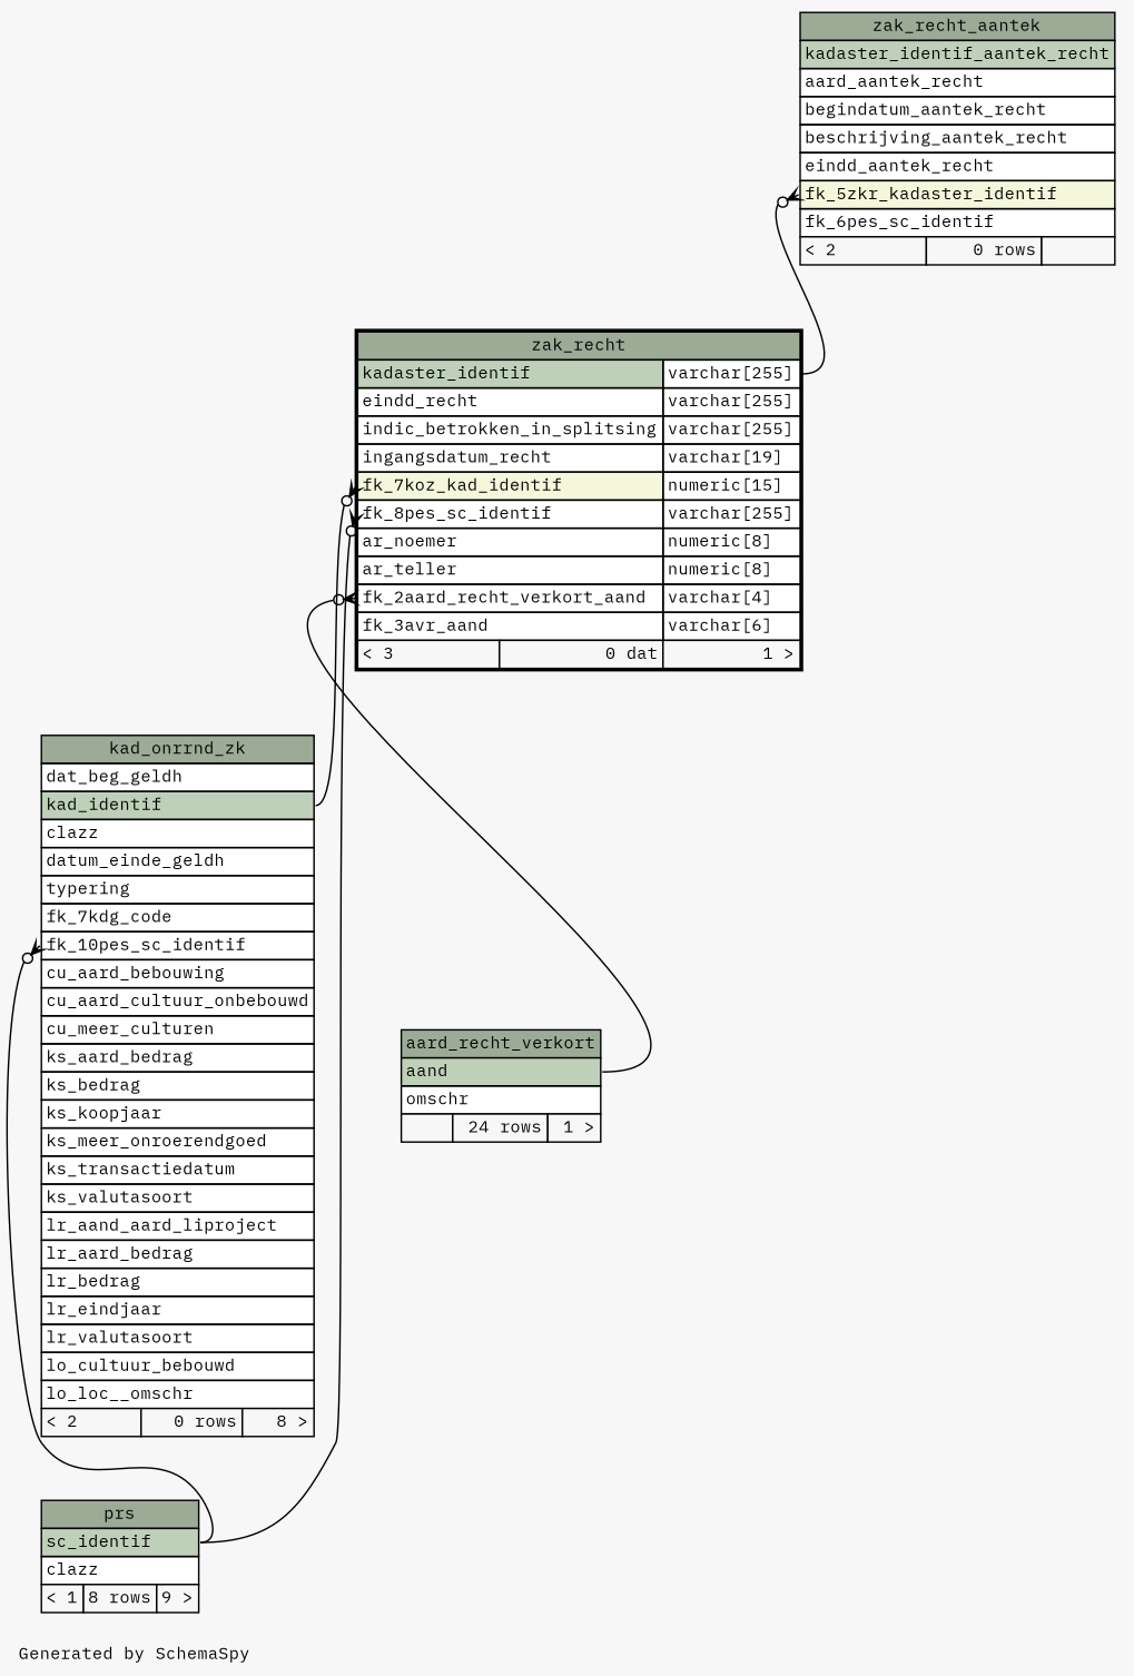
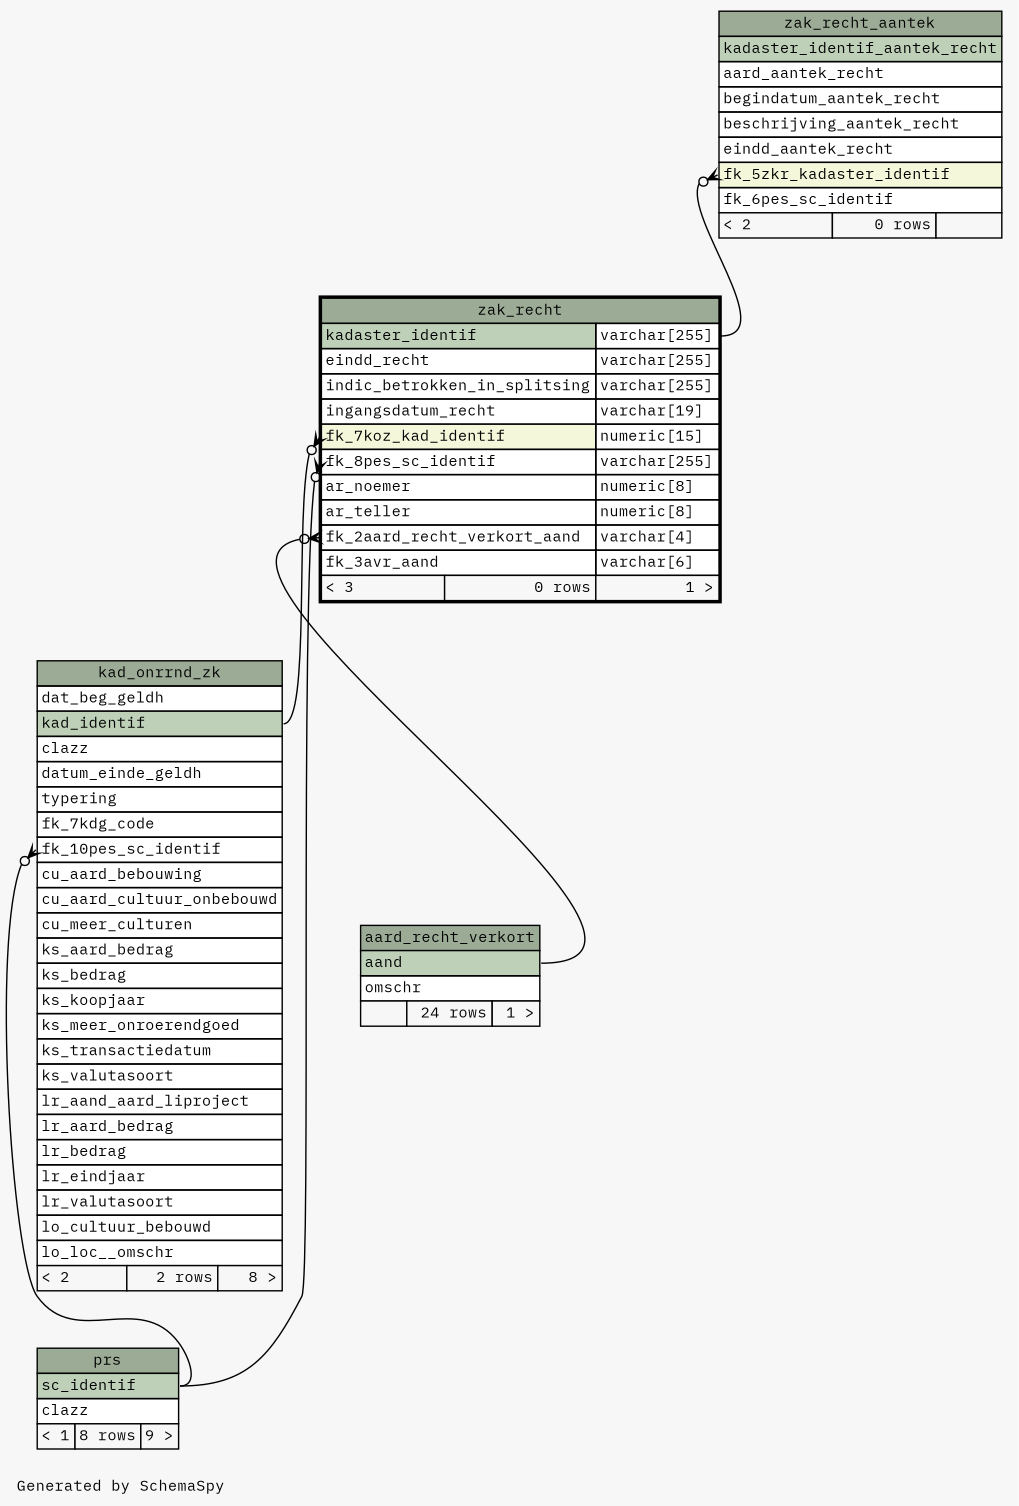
  digraph {
    bgcolor="#f7f7f7"
    fontname="IBM Plex Mono"
    fontsize=11
    label="\nGenerated by SchemaSpy"
    labeljust=l
    nodesep=0.18
    rankdir=TB
    ranksep=0.46
    node [fontname="IBM Plex Mono" fontsize=11 shape=plaintext]
    edge [arrowhead=none arrowsize=0.8 arrowtail=crowodot dir=back fontname="IBM Plex Mono" headport="sc_identif:e"]
-   n1 [label=<     <TABLE BORDER="0" CELLBORDER="1" CELLSPACING="0" BGCOLOR="#ffffff">       <TR><TD COLSPAN="3" BGCOLOR="#9bab96" ALIGN="CENTER">kad_onrrnd_zk</TD></TR>       <TR><TD PORT="dat_beg_geldh" COLSPAN="3" ALIGN="LEFT">dat_beg_geldh</TD></TR>       <TR><TD PORT="kad_identif" COLSPAN="3" BGCOLOR="#bed1b8" ALIGN="LEFT">kad_identif</TD></TR>       <TR><TD PORT="clazz" COLSPAN="3" ALIGN="LEFT">clazz</TD></TR>       <TR><TD PORT="datum_einde_geldh" COLSPAN="3" ALIGN="LEFT">datum_einde_geldh</TD></TR>       <TR><TD PORT="typering" COLSPAN="3" ALIGN="LEFT">typering</TD></TR>       <TR><TD PORT="fk_7kdg_code" COLSPAN="3" ALIGN="LEFT">fk_7kdg_code</TD></TR>       <TR><TD PORT="fk_10pes_sc_identif" COLSPAN="3" ALIGN="LEFT">fk_10pes_sc_identif</TD></TR>       <TR><TD PORT="cu_aard_bebouwing" COLSPAN="3" ALIGN="LEFT">cu_aard_bebouwing</TD></TR>       <TR><TD PORT="cu_aard_cultuur_onbebouwd" COLSPAN="3" ALIGN="LEFT">cu_aard_cultuur_onbebouwd</TD></TR>       <TR><TD PORT="cu_meer_culturen" COLSPAN="3" ALIGN="LEFT">cu_meer_culturen</TD></TR>       <TR><TD PORT="ks_aard_bedrag" COLSPAN="3" ALIGN="LEFT">ks_aard_bedrag</TD></TR>       <TR><TD PORT="ks_bedrag" COLSPAN="3" ALIGN="LEFT">ks_bedrag</TD></TR>       <TR><TD PORT="ks_koopjaar" COLSPAN="3" ALIGN="LEFT">ks_koopjaar</TD></TR>       <TR><TD PORT="ks_meer_onroerendgoed" COLSPAN="3" ALIGN="LEFT">ks_meer_onroerendgoed</TD></TR>       <TR><TD PORT="ks_transactiedatum" COLSPAN="3" ALIGN="LEFT">ks_transactiedatum</TD></TR>       <TR><TD PORT="ks_valutasoort" COLSPAN="3" ALIGN="LEFT">ks_valutasoort</TD></TR>       <TR><TD PORT="lr_aand_aard_liproject" COLSPAN="3" ALIGN="LEFT">lr_aand_aard_liproject</TD></TR>       <TR><TD PORT="lr_aard_bedrag" COLSPAN="3" ALIGN="LEFT">lr_aard_bedrag</TD></TR>       <TR><TD PORT="lr_bedrag" COLSPAN="3" ALIGN="LEFT">lr_bedrag</TD></TR>       <TR><TD PORT="lr_eindjaar" COLSPAN="3" ALIGN="LEFT">lr_eindjaar</TD></TR>       <TR><TD PORT="lr_valutasoort" COLSPAN="3" ALIGN="LEFT">lr_valutasoort</TD></TR>       <TR><TD PORT="lo_cultuur_bebouwd" COLSPAN="3" ALIGN="LEFT">lo_cultuur_bebouwd</TD></TR>       <TR><TD PORT="lo_loc__omschr" COLSPAN="3" ALIGN="LEFT">lo_loc__omschr</TD></TR>       <TR><TD ALIGN="LEFT" BGCOLOR="#f7f7f7">&lt; 2</TD><TD ALIGN="RIGHT" BGCOLOR="#f7f7f7">0 rows</TD><TD ALIGN="RIGHT" BGCOLOR="#f7f7f7">8 &gt;</TD></TR>     </TABLE>>]
+   n1 [label=<     <TABLE BORDER="0" CELLBORDER="1" CELLSPACING="0" BGCOLOR="#ffffff">       <TR><TD COLSPAN="3" BGCOLOR="#9bab96" ALIGN="CENTER">kad_onrrnd_zk</TD></TR>       <TR><TD PORT="dat_beg_geldh" COLSPAN="3" ALIGN="LEFT">dat_beg_geldh</TD></TR>       <TR><TD PORT="kad_identif" COLSPAN="3" BGCOLOR="#bed1b8" ALIGN="LEFT">kad_identif</TD></TR>       <TR><TD PORT="clazz" COLSPAN="3" ALIGN="LEFT">clazz</TD></TR>       <TR><TD PORT="datum_einde_geldh" COLSPAN="3" ALIGN="LEFT">datum_einde_geldh</TD></TR>       <TR><TD PORT="typering" COLSPAN="3" ALIGN="LEFT">typering</TD></TR>       <TR><TD PORT="fk_7kdg_code" COLSPAN="3" ALIGN="LEFT">fk_7kdg_code</TD></TR>       <TR><TD PORT="fk_10pes_sc_identif" COLSPAN="3" ALIGN="LEFT">fk_10pes_sc_identif</TD></TR>       <TR><TD PORT="cu_aard_bebouwing" COLSPAN="3" ALIGN="LEFT">cu_aard_bebouwing</TD></TR>       <TR><TD PORT="cu_aard_cultuur_onbebouwd" COLSPAN="3" ALIGN="LEFT">cu_aard_cultuur_onbebouwd</TD></TR>       <TR><TD PORT="cu_meer_culturen" COLSPAN="3" ALIGN="LEFT">cu_meer_culturen</TD></TR>       <TR><TD PORT="ks_aard_bedrag" COLSPAN="3" ALIGN="LEFT">ks_aard_bedrag</TD></TR>       <TR><TD PORT="ks_bedrag" COLSPAN="3" ALIGN="LEFT">ks_bedrag</TD></TR>       <TR><TD PORT="ks_koopjaar" COLSPAN="3" ALIGN="LEFT">ks_koopjaar</TD></TR>       <TR><TD PORT="ks_meer_onroerendgoed" COLSPAN="3" ALIGN="LEFT">ks_meer_onroerendgoed</TD></TR>       <TR><TD PORT="ks_transactiedatum" COLSPAN="3" ALIGN="LEFT">ks_transactiedatum</TD></TR>       <TR><TD PORT="ks_valutasoort" COLSPAN="3" ALIGN="LEFT">ks_valutasoort</TD></TR>       <TR><TD PORT="lr_aand_aard_liproject" COLSPAN="3" ALIGN="LEFT">lr_aand_aard_liproject</TD></TR>       <TR><TD PORT="lr_aard_bedrag" COLSPAN="3" ALIGN="LEFT">lr_aard_bedrag</TD></TR>       <TR><TD PORT="lr_bedrag" COLSPAN="3" ALIGN="LEFT">lr_bedrag</TD></TR>       <TR><TD PORT="lr_eindjaar" COLSPAN="3" ALIGN="LEFT">lr_eindjaar</TD></TR>       <TR><TD PORT="lr_valutasoort" COLSPAN="3" ALIGN="LEFT">lr_valutasoort</TD></TR>       <TR><TD PORT="lo_cultuur_bebouwd" COLSPAN="3" ALIGN="LEFT">lo_cultuur_bebouwd</TD></TR>       <TR><TD PORT="lo_loc__omschr" COLSPAN="3" ALIGN="LEFT">lo_loc__omschr</TD></TR>       <TR><TD ALIGN="LEFT" BGCOLOR="#f7f7f7">&lt; 2</TD><TD ALIGN="RIGHT" BGCOLOR="#f7f7f7">2 rows</TD><TD ALIGN="RIGHT" BGCOLOR="#f7f7f7">8 &gt;</TD></TR>     </TABLE>>]
    n2 [label=<     <TABLE BORDER="0" CELLBORDER="1" CELLSPACING="0" BGCOLOR="#ffffff">       <TR><TD COLSPAN="3" BGCOLOR="#9bab96" ALIGN="CENTER">prs</TD></TR>       <TR><TD PORT="sc_identif" COLSPAN="3" BGCOLOR="#bed1b8" ALIGN="LEFT">sc_identif</TD></TR>       <TR><TD PORT="clazz" COLSPAN="3" ALIGN="LEFT">clazz</TD></TR>       <TR><TD ALIGN="LEFT" BGCOLOR="#f7f7f7">&lt; 1</TD><TD ALIGN="RIGHT" BGCOLOR="#f7f7f7">8 rows</TD><TD ALIGN="RIGHT" BGCOLOR="#f7f7f7">9 &gt;</TD></TR>     </TABLE>>]
-   n3 [label=<     <TABLE BORDER="2" CELLBORDER="1" CELLSPACING="0" BGCOLOR="#ffffff">       <TR><TD COLSPAN="3" BGCOLOR="#9bab96" ALIGN="CENTER">zak_recht</TD></TR>       <TR><TD PORT="kadaster_identif" COLSPAN="2" BGCOLOR="#bed1b8" ALIGN="LEFT">kadaster_identif</TD><TD PORT="kadaster_identif.type" ALIGN="LEFT">varchar[255]</TD></TR>       <TR><TD PORT="eindd_recht" COLSPAN="2" ALIGN="LEFT">eindd_recht</TD><TD PORT="eindd_recht.type" ALIGN="LEFT">varchar[255]</TD></TR>       <TR><TD PORT="indic_betrokken_in_splitsing" COLSPAN="2" ALIGN="LEFT">indic_betrokken_in_splitsing</TD><TD PORT="indic_betrokken_in_splitsing.type" ALIGN="LEFT">varchar[255]</TD></TR>       <TR><TD PORT="ingangsdatum_recht" COLSPAN="2" ALIGN="LEFT">ingangsdatum_recht</TD><TD PORT="ingangsdatum_recht.type" ALIGN="LEFT">varchar[19]</TD></TR>       <TR><TD PORT="fk_7koz_kad_identif" COLSPAN="2" BGCOLOR="#f4f7da" ALIGN="LEFT">fk_7koz_kad_identif</TD><TD PORT="fk_7koz_kad_identif.type" ALIGN="LEFT">numeric[15]</TD></TR>       <TR><TD PORT="fk_8pes_sc_identif" COLSPAN="2" ALIGN="LEFT">fk_8pes_sc_identif</TD><TD PORT="fk_8pes_sc_identif.type" ALIGN="LEFT">varchar[255]</TD></TR>       <TR><TD PORT="ar_noemer" COLSPAN="2" ALIGN="LEFT">ar_noemer</TD><TD PORT="ar_noemer.type" ALIGN="LEFT">numeric[8]</TD></TR>       <TR><TD PORT="ar_teller" COLSPAN="2" ALIGN="LEFT">ar_teller</TD><TD PORT="ar_teller.type" ALIGN="LEFT">numeric[8]</TD></TR>       <TR><TD PORT="fk_2aard_recht_verkort_aand" COLSPAN="2" ALIGN="LEFT">fk_2aard_recht_verkort_aand</TD><TD PORT="fk_2aard_recht_verkort_aand.type" ALIGN="LEFT">varchar[4]</TD></TR>       <TR><TD PORT="fk_3avr_aand" COLSPAN="2" ALIGN="LEFT">fk_3avr_aand</TD><TD PORT="fk_3avr_aand.type" ALIGN="LEFT">varchar[6]</TD></TR>       <TR><TD ALIGN="LEFT" BGCOLOR="#f7f7f7">&lt; 3</TD><TD ALIGN="RIGHT" BGCOLOR="#f7f7f7">0 dat</TD><TD ALIGN="RIGHT" BGCOLOR="#f7f7f7">1 &gt;</TD></TR>     </TABLE>>]
+   n3 [label=<     <TABLE BORDER="2" CELLBORDER="1" CELLSPACING="0" BGCOLOR="#ffffff">       <TR><TD COLSPAN="3" BGCOLOR="#9bab96" ALIGN="CENTER">zak_recht</TD></TR>       <TR><TD PORT="kadaster_identif" COLSPAN="2" BGCOLOR="#bed1b8" ALIGN="LEFT">kadaster_identif</TD><TD PORT="kadaster_identif.type" ALIGN="LEFT">varchar[255]</TD></TR>       <TR><TD PORT="eindd_recht" COLSPAN="2" ALIGN="LEFT">eindd_recht</TD><TD PORT="eindd_recht.type" ALIGN="LEFT">varchar[255]</TD></TR>       <TR><TD PORT="indic_betrokken_in_splitsing" COLSPAN="2" ALIGN="LEFT">indic_betrokken_in_splitsing</TD><TD PORT="indic_betrokken_in_splitsing.type" ALIGN="LEFT">varchar[255]</TD></TR>       <TR><TD PORT="ingangsdatum_recht" COLSPAN="2" ALIGN="LEFT">ingangsdatum_recht</TD><TD PORT="ingangsdatum_recht.type" ALIGN="LEFT">varchar[19]</TD></TR>       <TR><TD PORT="fk_7koz_kad_identif" COLSPAN="2" BGCOLOR="#f4f7da" ALIGN="LEFT">fk_7koz_kad_identif</TD><TD PORT="fk_7koz_kad_identif.type" ALIGN="LEFT">numeric[15]</TD></TR>       <TR><TD PORT="fk_8pes_sc_identif" COLSPAN="2" ALIGN="LEFT">fk_8pes_sc_identif</TD><TD PORT="fk_8pes_sc_identif.type" ALIGN="LEFT">varchar[255]</TD></TR>       <TR><TD PORT="ar_noemer" COLSPAN="2" ALIGN="LEFT">ar_noemer</TD><TD PORT="ar_noemer.type" ALIGN="LEFT">numeric[8]</TD></TR>       <TR><TD PORT="ar_teller" COLSPAN="2" ALIGN="LEFT">ar_teller</TD><TD PORT="ar_teller.type" ALIGN="LEFT">numeric[8]</TD></TR>       <TR><TD PORT="fk_2aard_recht_verkort_aand" COLSPAN="2" ALIGN="LEFT">fk_2aard_recht_verkort_aand</TD><TD PORT="fk_2aard_recht_verkort_aand.type" ALIGN="LEFT">varchar[4]</TD></TR>       <TR><TD PORT="fk_3avr_aand" COLSPAN="2" ALIGN="LEFT">fk_3avr_aand</TD><TD PORT="fk_3avr_aand.type" ALIGN="LEFT">varchar[6]</TD></TR>       <TR><TD ALIGN="LEFT" BGCOLOR="#f7f7f7">&lt; 3</TD><TD ALIGN="RIGHT" BGCOLOR="#f7f7f7">0 rows</TD><TD ALIGN="RIGHT" BGCOLOR="#f7f7f7">1 &gt;</TD></TR>     </TABLE>>]
    n4 [label=<     <TABLE BORDER="0" CELLBORDER="1" CELLSPACING="0" BGCOLOR="#ffffff">       <TR><TD COLSPAN="3" BGCOLOR="#9bab96" ALIGN="CENTER">aard_recht_verkort</TD></TR>       <TR><TD PORT="aand" COLSPAN="3" BGCOLOR="#bed1b8" ALIGN="LEFT">aand</TD></TR>       <TR><TD PORT="omschr" COLSPAN="3" ALIGN="LEFT">omschr</TD></TR>       <TR><TD ALIGN="LEFT" BGCOLOR="#f7f7f7">  </TD><TD ALIGN="RIGHT" BGCOLOR="#f7f7f7">24 rows</TD><TD ALIGN="RIGHT" BGCOLOR="#f7f7f7">1 &gt;</TD></TR>     </TABLE>>]
    n5 [label=<     <TABLE BORDER="0" CELLBORDER="1" CELLSPACING="0" BGCOLOR="#ffffff">       <TR><TD COLSPAN="3" BGCOLOR="#9bab96" ALIGN="CENTER">zak_recht_aantek</TD></TR>       <TR><TD PORT="kadaster_identif_aantek_recht" COLSPAN="3" BGCOLOR="#bed1b8" ALIGN="LEFT">kadaster_identif_aantek_recht</TD></TR>       <TR><TD PORT="aard_aantek_recht" COLSPAN="3" ALIGN="LEFT">aard_aantek_recht</TD></TR>       <TR><TD PORT="begindatum_aantek_recht" COLSPAN="3" ALIGN="LEFT">begindatum_aantek_recht</TD></TR>       <TR><TD PORT="beschrijving_aantek_recht" COLSPAN="3" ALIGN="LEFT">beschrijving_aantek_recht</TD></TR>       <TR><TD PORT="eindd_aantek_recht" COLSPAN="3" ALIGN="LEFT">eindd_aantek_recht</TD></TR>       <TR><TD PORT="fk_5zkr_kadaster_identif" COLSPAN="3" BGCOLOR="#f4f7da" ALIGN="LEFT">fk_5zkr_kadaster_identif</TD></TR>       <TR><TD PORT="fk_6pes_sc_identif" COLSPAN="3" ALIGN="LEFT">fk_6pes_sc_identif</TD></TR>       <TR><TD ALIGN="LEFT" BGCOLOR="#f7f7f7">&lt; 2</TD><TD ALIGN="RIGHT" BGCOLOR="#f7f7f7">0 rows</TD><TD ALIGN="RIGHT" BGCOLOR="#f7f7f7">  </TD></TR>     </TABLE>>]
    n1 -> n2 [tailport="fk_10pes_sc_identif:w"]
    n3 -> n1 [headport="kad_identif:e" tailport="fk_7koz_kad_identif:w"]
    n3 -> n2 [tailport="fk_8pes_sc_identif:w"]
    n3 -> n4 [headport="aand:e" tailport="fk_2aard_recht_verkort_aand:w"]
    n5 -> n3 [headport="kadaster_identif.type:e" tailport="fk_5zkr_kadaster_identif:w"]
  }
